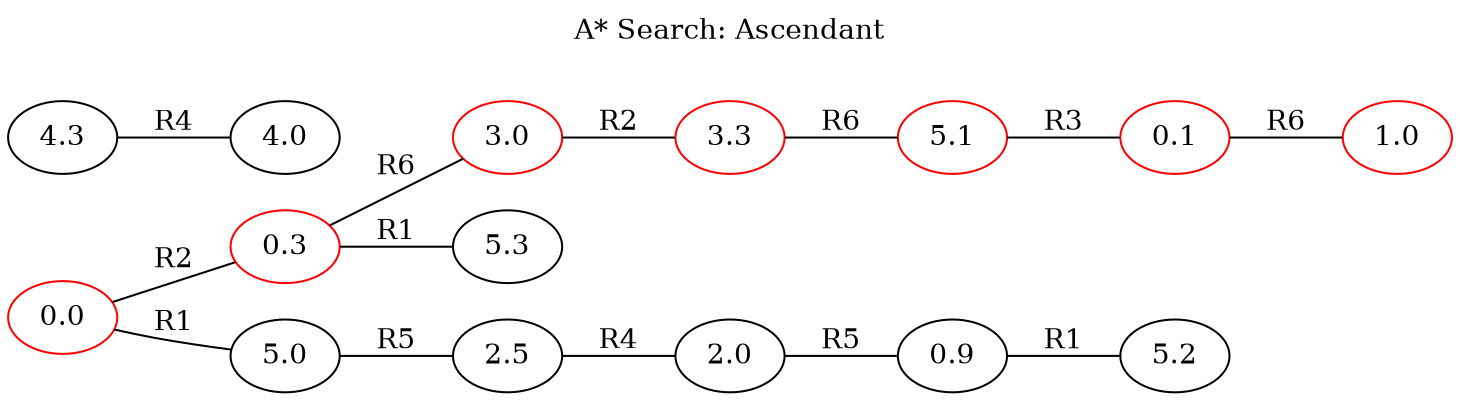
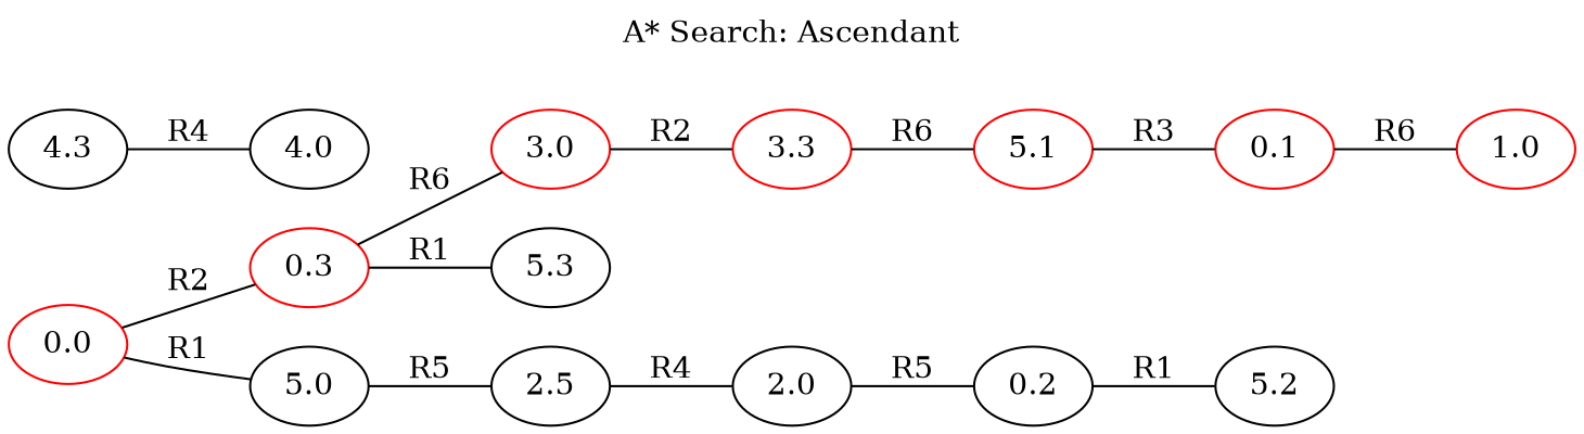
  strict graph {
    label="A* Search: Ascendant"
    labelloc=t
    rankdir=LR
    0.0 [color=red]
    0.3 [color=red]
    3.0 [color=red]
    3.3 [color=red]
    5.1 [color=red]
    0.1 [color=red]
    1.0 [color=red]
    5.0
    5.3
    n10 [label=2.5]
    2.0
-   0.2 [label=0.9]
+   0.2
    5.2
    4.3
    4.0
    subgraph sub_1 {
      0.0
      0.3
      3.0
      3.3
      5.1
      0.1
      1.0
    }
    0.0 -- 0.3 [label=R2]
    0.0 -- 5.0 [label=R1]
    0.3 -- 3.0 [label=R6]
    0.3 -- 5.3 [label=R1]
    3.0 -- 3.3 [label=R2]
    3.3 -- 5.1 [label=R6]
    5.1 -- 0.1 [label=R3]
    0.1 -- 1.0 [label=R6]
    5.0 -- n10 [label=R5]
    n10 -- 2.0 [label=R4]
    2.0 -- 0.2 [label=R5]
    0.2 -- 5.2 [label=R1]
    4.3 -- 4.0 [label=R4]
  }
